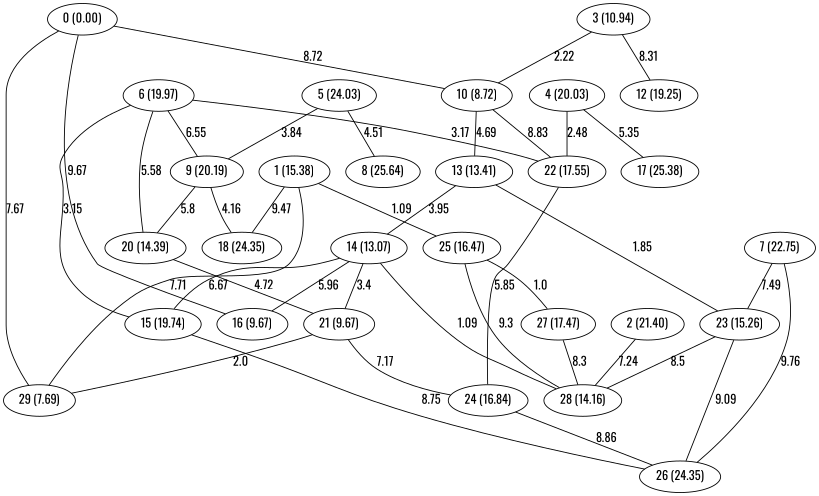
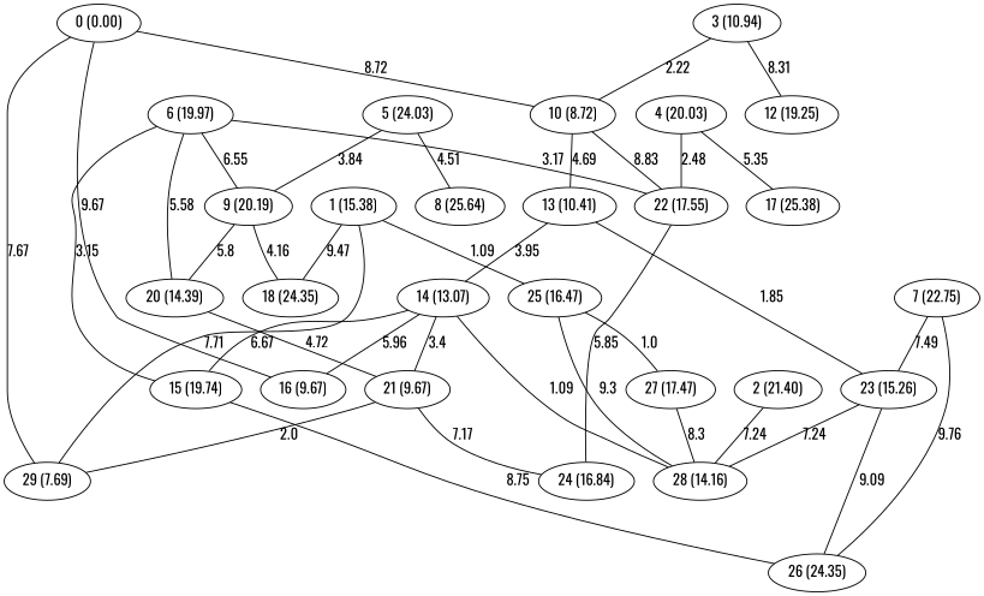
  graph {
    fontname=Oswald
    node [fontname=Oswald]
    edge [fontname=Oswald]
    "0 (0.00)"
    "10 (8.72)"
    "16 (9.67)"
    n4 [label="29 (7.69)"]
    "22 (17.55)"
-   "13 (13.41)"
+   "13 (13.41)" [label="13 (10.41)"]
    "1 (15.38)"
    "18 (24.35)"
    "25 (16.47)"
    "28 (14.16)"
    "27 (17.47)"
    "2 (21.40)"
    "3 (10.94)"
    "12 (19.25)"
    "4 (20.03)"
    "17 (25.38)"
    "24 (16.84)"
    "5 (24.03)"
    "8 (25.64)"
    "9 (20.19)"
    "20 (14.39)"
    "6 (19.97)"
    "15 (19.74)"
    "26 (24.35)"
    "21 (9.67)"
    "7 (22.75)"
    "23 (15.26)"
    "14 (13.07)"
    "0 (0.00)" -- "10 (8.72)" [label=8.72]
    "0 (0.00)" -- "16 (9.67)" [label=9.67]
    "0 (0.00)" -- n4 [label=7.67]
    "10 (8.72)" -- "22 (17.55)" [label=8.83]
    "10 (8.72)" -- "13 (13.41)" [label=4.69]
    "22 (17.55)" -- "24 (16.84)" [label=5.85]
    "13 (13.41)" -- "23 (15.26)" [label=1.85]
    "13 (13.41)" -- "14 (13.07)" [label=3.95]
    "1 (15.38)" -- n4 [label=7.71]
    "1 (15.38)" -- "18 (24.35)" [label=9.47]
    "1 (15.38)" -- "25 (16.47)" [label=1.09]
    "25 (16.47)" -- "28 (14.16)" [label=9.3]
    "25 (16.47)" -- "27 (17.47)" [label=1.0]
    "27 (17.47)" -- "28 (14.16)" [label=8.3]
    "2 (21.40)" -- "28 (14.16)" [label=7.24]
    "3 (10.94)" -- "10 (8.72)" [label=2.22]
    "3 (10.94)" -- "12 (19.25)" [label=8.31]
    "4 (20.03)" -- "22 (17.55)" [label=2.48]
    "4 (20.03)" -- "17 (25.38)" [label=5.35]
-   "24 (16.84)" -- "26 (24.35)" [label=8.86]
    "5 (24.03)" -- "8 (25.64)" [label=4.51]
    "5 (24.03)" -- "9 (20.19)" [label=3.84]
    "9 (20.19)" -- "18 (24.35)" [label=4.16]
    "9 (20.19)" -- "20 (14.39)" [label=5.8]
    "20 (14.39)" -- "21 (9.67)" [label=4.72]
    "6 (19.97)" -- "22 (17.55)" [label=3.17]
    "6 (19.97)" -- "9 (20.19)" [label=6.55]
    "6 (19.97)" -- "20 (14.39)" [label=5.58]
    "6 (19.97)" -- "15 (19.74)" [label=3.15]
    "15 (19.74)" -- "26 (24.35)" [label=8.75]
    "21 (9.67)" -- n4 [label=2.0]
    "21 (9.67)" -- "24 (16.84)" [label=7.17]
    "7 (22.75)" -- "26 (24.35)" [label=9.76]
    "7 (22.75)" -- "23 (15.26)" [label=7.49]
-   "23 (15.26)" -- "28 (14.16)" [label=8.5]
+   "23 (15.26)" -- "28 (14.16)" [label=7.24]
    "23 (15.26)" -- "26 (24.35)" [label=9.09]
    "14 (13.07)" -- "16 (9.67)" [label=5.96]
    "14 (13.07)" -- "28 (14.16)" [label=1.09]
    "14 (13.07)" -- "15 (19.74)" [label=6.67]
    "14 (13.07)" -- "21 (9.67)" [label=3.4]
  }
